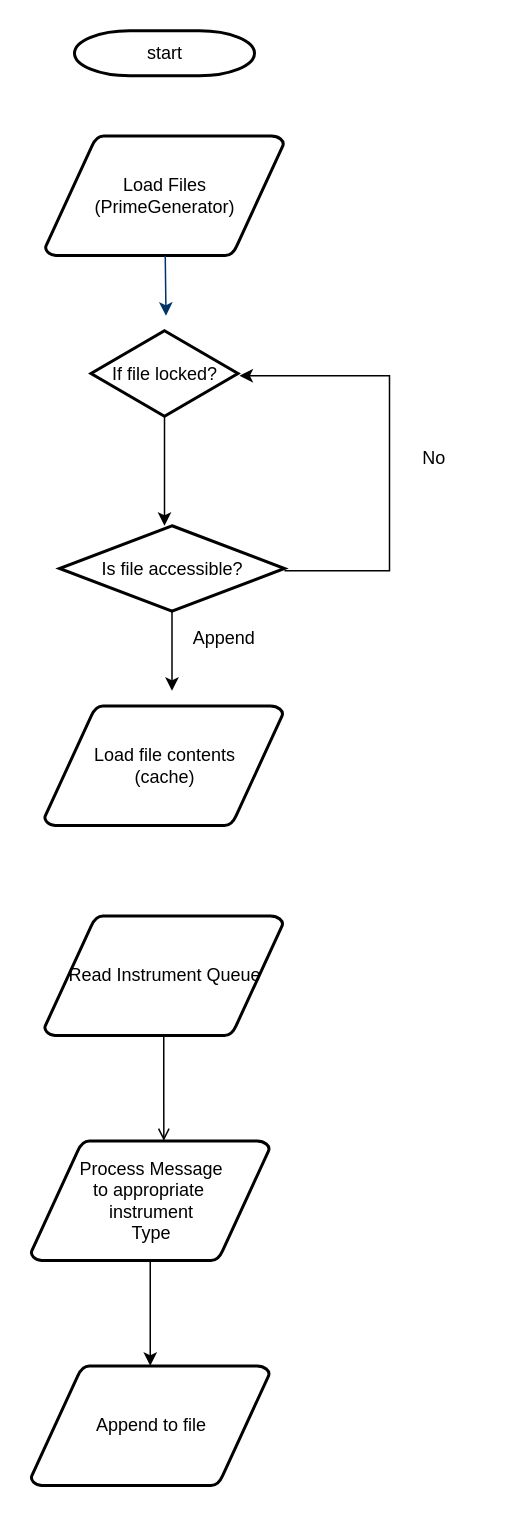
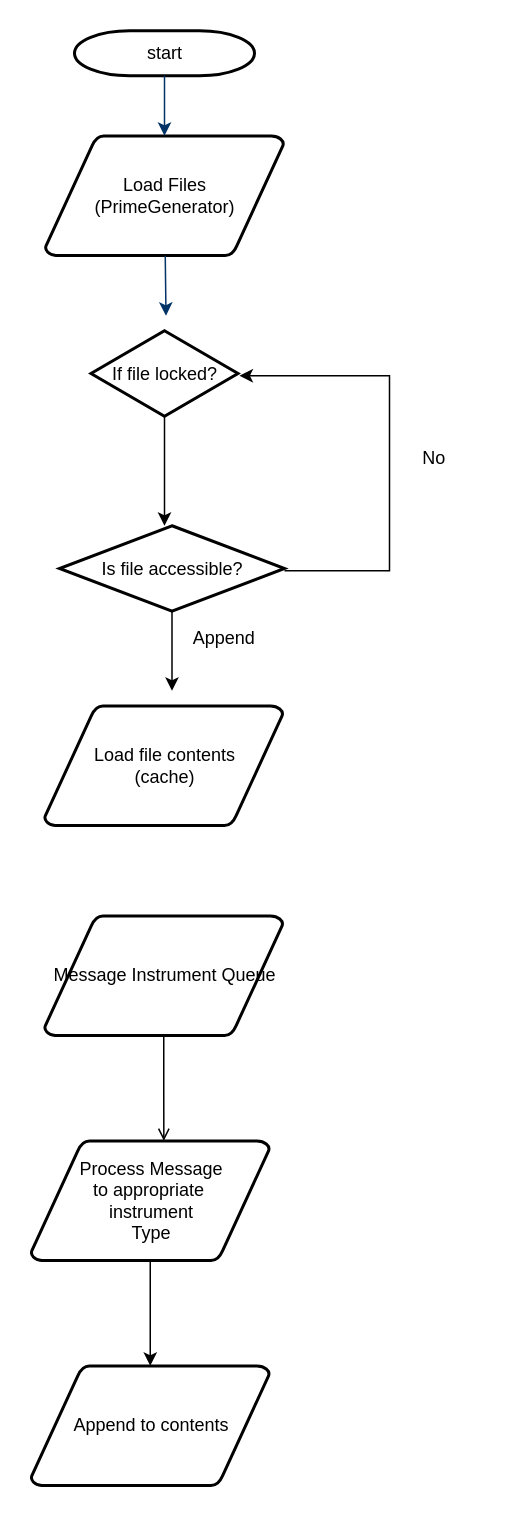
  <mxCell id="0" />
  <mxCell id="1" parent="0" />
  <mxCell id="2" value="start" style="shape=mxgraph.flowchart.terminator;strokeWidth=2;gradientColor=none;gradientDirection=north;fontStyle=0;html=1;" parent="1" vertex="1"><mxGeometry x="49" y="20" width="120" height="30" as="geometry" /></mxCell>
  <mxCell id="3" value="Load Files&lt;br&gt;(PrimeGenerator)" style="shape=mxgraph.flowchart.data;strokeWidth=2;gradientColor=none;gradientDirection=north;fontStyle=0;html=1;" parent="1" vertex="1"><mxGeometry x="29.5" y="90" width="159" height="80" as="geometry" /></mxCell>
+ <mxCell id="4" style="fontStyle=1;strokeColor=#003366;strokeWidth=1;html=1;" parent="1" source="2" target="3" edge="1"><mxGeometry relative="1" as="geometry" /></mxCell>
  <mxCell id="5" style="fontStyle=1;strokeColor=#003366;strokeWidth=1;html=1;" parent="1" source="3" edge="1"><mxGeometry relative="1" as="geometry"><mxPoint x="110" y="210" as="targetPoint" /></mxGeometry></mxCell>
  <mxCell id="6" style="edgeStyle=orthogonalEdgeStyle;rounded=0;orthogonalLoop=1;jettySize=auto;html=1;exitX=0.5;exitY=1;exitDx=0;exitDy=0;exitPerimeter=0;" edge="1" parent="1" source="7"><mxGeometry relative="1" as="geometry"><mxPoint x="109" y="350" as="targetPoint" /></mxGeometry></mxCell>
  <mxCell id="7" value="If file locked?" style="shape=mxgraph.flowchart.decision;strokeWidth=2;gradientColor=none;gradientDirection=north;fontStyle=0;html=1;" vertex="1" parent="1"><mxGeometry x="60" y="220" width="98" height="57" as="geometry" /></mxCell>
  <mxCell id="8" value="Load file contents&lt;br&gt;(cache)" style="shape=mxgraph.flowchart.data;strokeWidth=2;gradientColor=none;gradientDirection=north;fontStyle=0;html=1;" vertex="1" parent="1"><mxGeometry x="29" y="470" width="159" height="80" as="geometry" /></mxCell>
- <mxCell id="9" value="Read Instrument Queue" style="shape=mxgraph.flowchart.data;strokeWidth=2;gradientColor=none;gradientDirection=north;fontStyle=0;html=1;" vertex="1" parent="1"><mxGeometry x="29" y="610" width="159" height="80" as="geometry" /></mxCell>
+ <mxCell id="9" value="Message Instrument Queue" style="shape=mxgraph.flowchart.data;strokeWidth=2;gradientColor=none;gradientDirection=north;fontStyle=0;html=1;" vertex="1" parent="1"><mxGeometry x="29" y="610" width="159" height="80" as="geometry" /></mxCell>
  <mxCell id="10" style="edgeStyle=orthogonalEdgeStyle;rounded=0;orthogonalLoop=1;jettySize=auto;html=1;exitX=0.5;exitY=1;exitDx=0;exitDy=0;exitPerimeter=0;" edge="1" parent="1" source="11"><mxGeometry relative="1" as="geometry"><mxPoint x="114" y="460" as="targetPoint" /></mxGeometry></mxCell>
  <mxCell id="11" value="Is file accessible?" style="shape=mxgraph.flowchart.decision;strokeWidth=2;gradientColor=none;gradientDirection=north;fontStyle=0;html=1;" vertex="1" parent="1"><mxGeometry x="39" y="350" width="150" height="57" as="geometry" /></mxCell>
  <mxCell id="12" value="Append" style="text;html=1;strokeColor=none;fillColor=none;align=center;verticalAlign=middle;whiteSpace=wrap;rounded=0;" vertex="1" parent="1"><mxGeometry x="119" y="410" width="60" height="30" as="geometry" /></mxCell>
  <mxCell id="13" value="" style="endArrow=classic;html=1;rounded=0;" edge="1" parent="1"><mxGeometry width="50" height="50" relative="1" as="geometry"><mxPoint x="189" y="380" as="sourcePoint" /><mxPoint x="159" y="250" as="targetPoint" /><Array as="points"><mxPoint x="259" y="380" /><mxPoint x="259" y="250" /></Array></mxGeometry></mxCell>
  <mxCell id="14" value="No" style="text;html=1;strokeColor=none;fillColor=none;align=center;verticalAlign=middle;whiteSpace=wrap;rounded=0;" vertex="1" parent="1"><mxGeometry x="259" y="290" width="60" height="30" as="geometry" /></mxCell>
  <mxCell id="15" value="Process Message&lt;br&gt;to appropriate&amp;nbsp;&lt;br&gt;instrument&lt;br&gt;Type" style="shape=mxgraph.flowchart.data;strokeWidth=2;gradientColor=none;gradientDirection=north;fontStyle=0;html=1;" vertex="1" parent="1"><mxGeometry x="20" y="760" width="159" height="80" as="geometry" /></mxCell>
  <mxCell id="16" style="edgeStyle=orthogonalEdgeStyle;rounded=0;orthogonalLoop=1;jettySize=auto;html=1;exitX=0.5;exitY=1;exitDx=0;exitDy=0;exitPerimeter=0;entryX=0.557;entryY=0;entryDx=0;entryDy=0;entryPerimeter=0;endArrow=open;" edge="1" parent="1" source="9" target="15"><mxGeometry relative="1" as="geometry"><mxPoint x="119" y="740" as="targetPoint" /></mxGeometry></mxCell>
- <mxCell id="17" value="Append to file" style="shape=mxgraph.flowchart.data;strokeWidth=2;gradientColor=none;gradientDirection=north;fontStyle=0;html=1;" vertex="1" parent="1"><mxGeometry x="20" y="910" width="159" height="80" as="geometry" /></mxCell>
+ <mxCell id="17" value="Append to contents" style="shape=mxgraph.flowchart.data;strokeWidth=2;gradientColor=none;gradientDirection=north;fontStyle=0;html=1;" vertex="1" parent="1"><mxGeometry x="20" y="910" width="159" height="80" as="geometry" /></mxCell>
  <mxCell id="18" style="edgeStyle=orthogonalEdgeStyle;rounded=0;orthogonalLoop=1;jettySize=auto;html=1;exitX=0.5;exitY=1;exitDx=0;exitDy=0;exitPerimeter=0;entryX=0.5;entryY=0;entryDx=0;entryDy=0;entryPerimeter=0;" edge="1" parent="1" source="15" target="17"><mxGeometry relative="1" as="geometry" /></mxCell>
